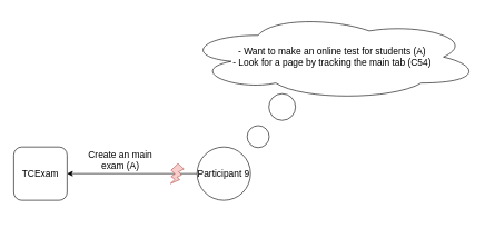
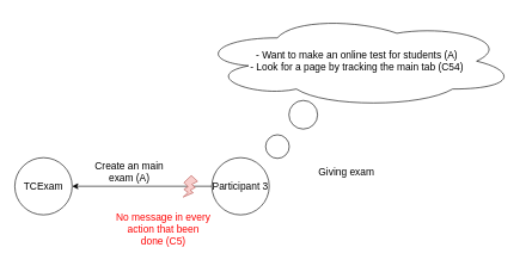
  <mxCell id="0" />
  <mxCell id="1" parent="0" />
  <mxCell id="2" style="edgeStyle=orthogonalEdgeStyle;rounded=0;orthogonalLoop=1;jettySize=auto;html=1;entryX=1;entryY=0.5;entryDx=0;entryDy=0;" edge="1" parent="1" source="3" target="4"><mxGeometry relative="1" as="geometry" /></mxCell>
- <mxCell id="3" value="Participant 9" style="ellipse;whiteSpace=wrap;html=1;aspect=fixed;fontSize=14;" vertex="1" parent="1"><mxGeometry x="295" y="220" width="80" height="80" as="geometry" /></mxCell>
- <mxCell id="4" value="TCExam" style="whiteSpace=wrap;html=1;aspect=fixed;fontSize=14;rounded=1;" vertex="1" parent="1"><mxGeometry x="20" y="220" width="80" height="80" as="geometry" /></mxCell>
+ <mxCell id="3" value="Participant 3" style="ellipse;whiteSpace=wrap;html=1;aspect=fixed;fontSize=14;" vertex="1" parent="1"><mxGeometry x="295" y="220" width="80" height="80" as="geometry" /></mxCell>
+ <mxCell id="4" value="TCExam" style="ellipse;whiteSpace=wrap;html=1;aspect=fixed;fontSize=14;" vertex="1" parent="1"><mxGeometry x="20" y="220" width="80" height="80" as="geometry" /></mxCell>
  <mxCell id="5" value="- Want to make an online test for students (A)&lt;br style=&quot;font-size: 14px&quot;&gt;- Look for a page by tracking the main tab (C54)&lt;br style=&quot;font-size: 14px&quot;&gt;" style="ellipse;shape=cloud;whiteSpace=wrap;html=1;fontSize=14;" vertex="1" parent="1"><mxGeometry x="275" y="20" width="445" height="130" as="geometry" /></mxCell>
  <mxCell id="6" value="Create an main exam (A)" style="text;html=1;strokeColor=none;fillColor=none;align=center;verticalAlign=middle;whiteSpace=wrap;rounded=0;fontSize=14;" vertex="1" parent="1"><mxGeometry x="120" y="220" width="120" height="40" as="geometry" /></mxCell>
+ <mxCell id="7" value="Giving exam" style="text;html=1;strokeColor=none;fillColor=none;align=center;verticalAlign=middle;whiteSpace=wrap;rounded=0;fontSize=14;" vertex="1" parent="1"><mxGeometry x="422.5" y="220" width="120" height="40" as="geometry" /></mxCell>
  <mxCell id="8" value="" style="ellipse;whiteSpace=wrap;html=1;aspect=fixed;fontSize=14;" vertex="1" parent="1"><mxGeometry x="402.5" y="140" width="40" height="40" as="geometry" /></mxCell>
  <mxCell id="9" value="" style="ellipse;whiteSpace=wrap;html=1;aspect=fixed;fontSize=14;" vertex="1" parent="1"><mxGeometry x="370" y="188" width="33" height="33" as="geometry" /></mxCell>
  <mxCell id="10" value="" style="verticalLabelPosition=bottom;verticalAlign=top;html=1;shape=mxgraph.basic.flash;fillColor=#f8cecc;strokeColor=#b85450;" vertex="1" parent="1"><mxGeometry x="255" y="245" width="20" height="30" as="geometry" /></mxCell>
+ <mxCell id="11" value="No message in every action that been done (C5)" style="text;html=1;strokeColor=none;fillColor=none;align=center;verticalAlign=middle;whiteSpace=wrap;rounded=0;fontSize=14;fontColor=#FF0000;" vertex="1" parent="1"><mxGeometry x="160" y="290" width="135" height="60" as="geometry" /></mxCell>
